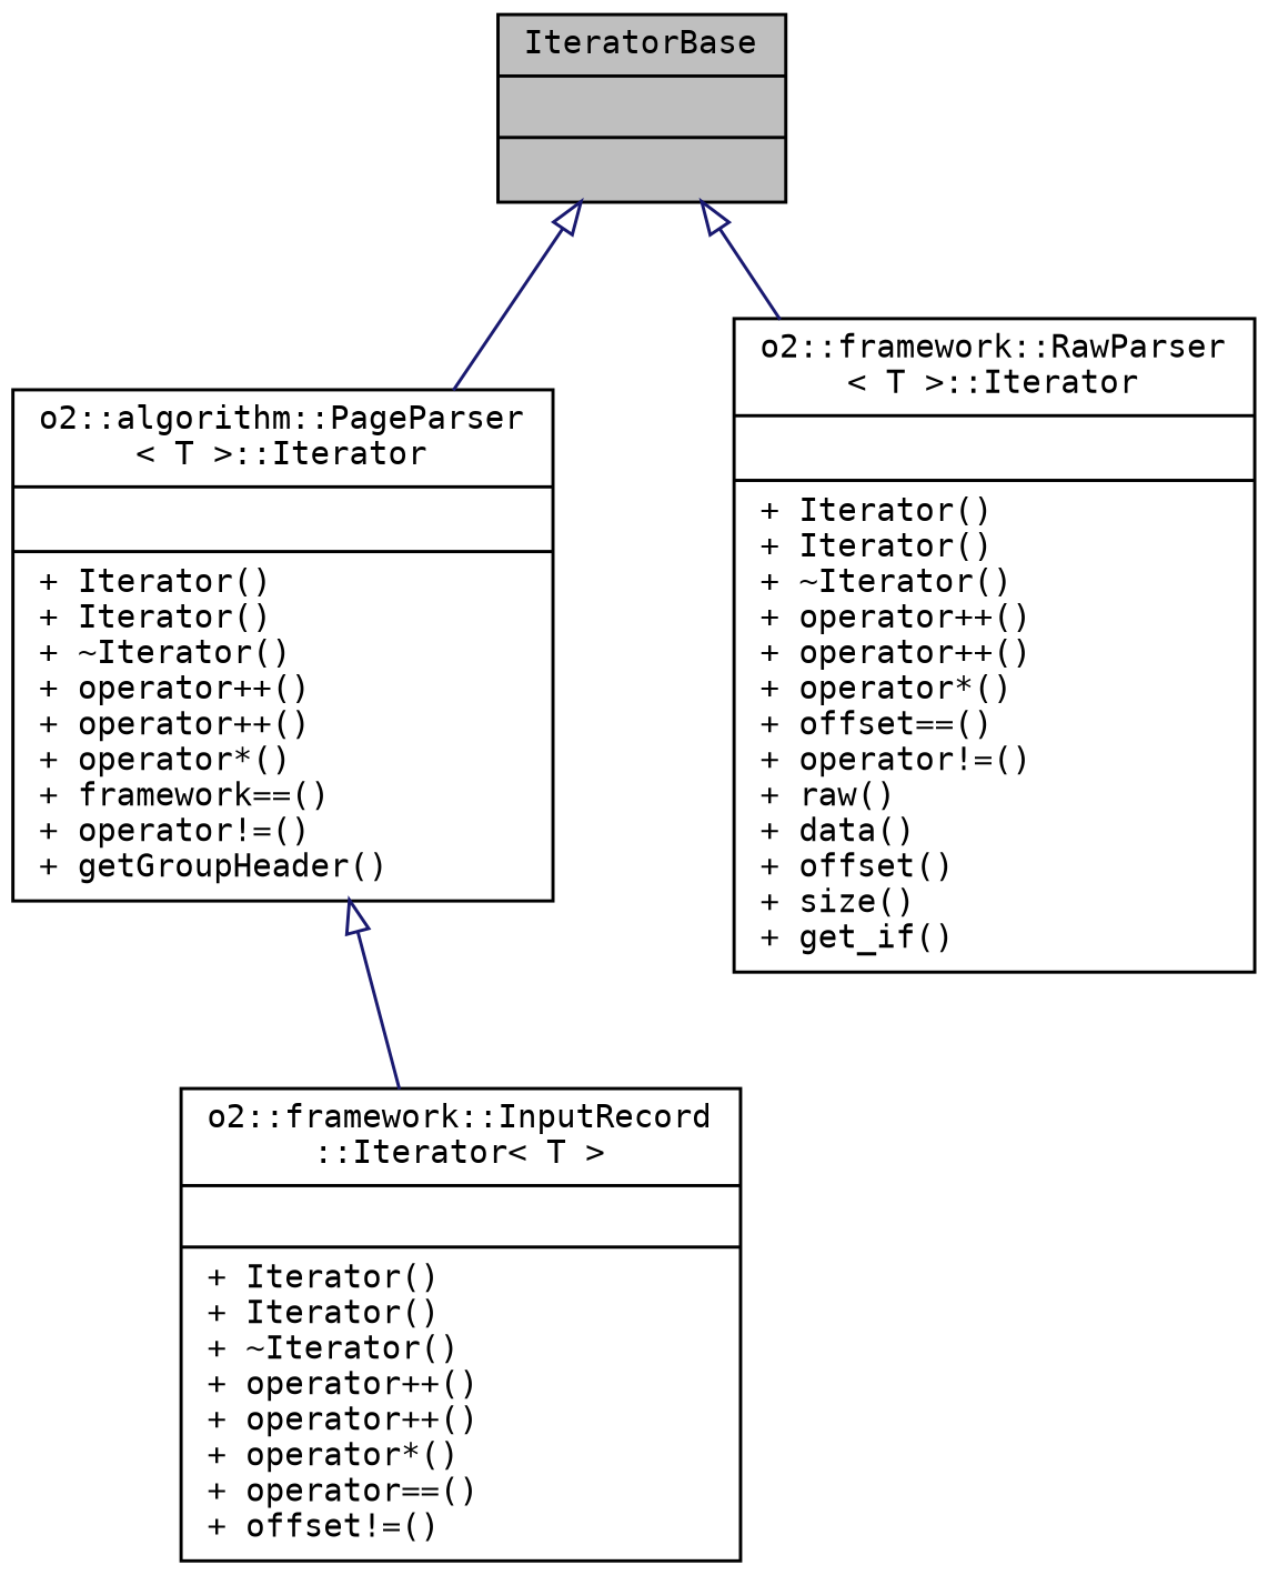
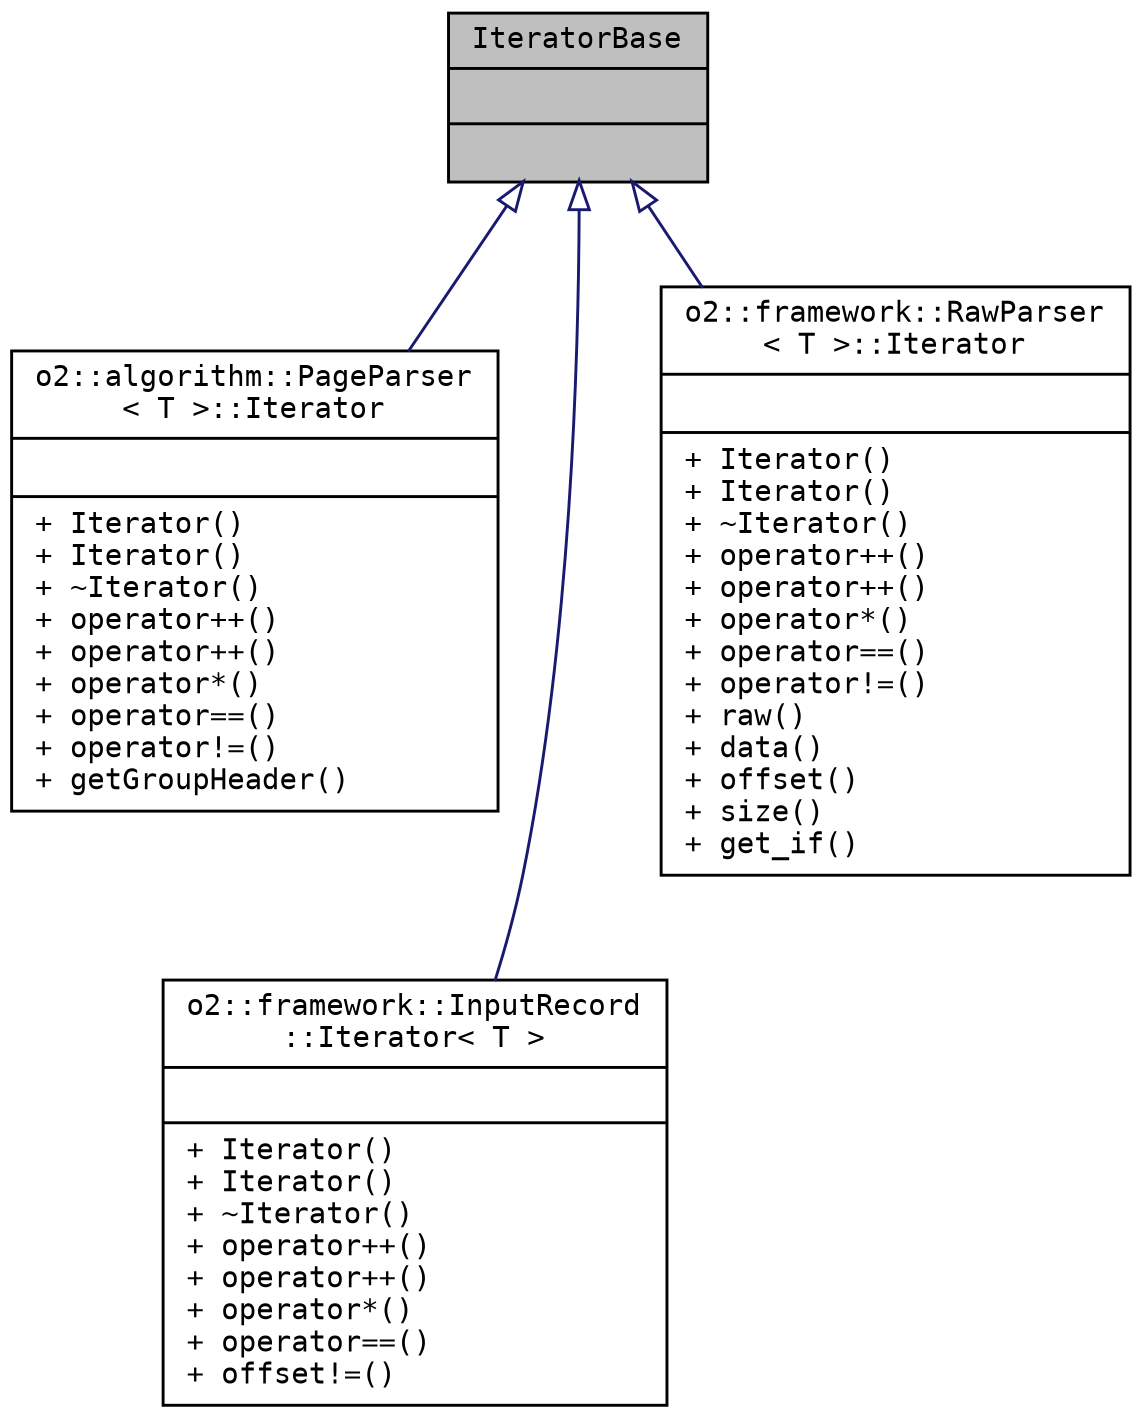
  digraph {
    fontname="DejaVu Sans Mono"
    node [color=black fontname="DejaVu Sans Mono" fontsize=10 shape=record]
    edge [arrowtail=onormal color=midnightblue dir=back fontname="DejaVu Sans Mono" fontsize=10 labelfontname=Helvetica labelfontsize=10 style=solid]
    n1 [fillcolor=grey75 fontcolor=black height=0.2 label="{IteratorBase\n||}" style=filled width=0.4]
-   n2 [height=0.2 label="{o2::algorithm::PageParser\l\< T \>::Iterator\n||+ Iterator()\l+ Iterator()\l+ ~Iterator()\l+ operator++()\l+ operator++()\l+ operator*()\l+ framework==()\l+ operator!=()\l+ getGroupHeader()\l}" width=0.4]
+   n2 [height=0.2 label="{o2::algorithm::PageParser\l\< T \>::Iterator\n||+ Iterator()\l+ Iterator()\l+ ~Iterator()\l+ operator++()\l+ operator++()\l+ operator*()\l+ operator==()\l+ operator!=()\l+ getGroupHeader()\l}" width=0.4]
    n3 [height=0.2 label="{o2::framework::InputRecord\l::Iterator\< T \>\n||+ Iterator()\l+ Iterator()\l+ ~Iterator()\l+ operator++()\l+ operator++()\l+ operator*()\l+ operator==()\l+ offset!=()\l}" width=0.4]
-   n4 [height=0.2 label="{o2::framework::RawParser\l\< T \>::Iterator\n||+ Iterator()\l+ Iterator()\l+ ~Iterator()\l+ operator++()\l+ operator++()\l+ operator*()\l+ offset==()\l+ operator!=()\l+ raw()\l+ data()\l+ offset()\l+ size()\l+ get_if()\l}" width=0.4]
+   n4 [height=0.2 label="{o2::framework::RawParser\l\< T \>::Iterator\n||+ Iterator()\l+ Iterator()\l+ ~Iterator()\l+ operator++()\l+ operator++()\l+ operator*()\l+ operator==()\l+ operator!=()\l+ raw()\l+ data()\l+ offset()\l+ size()\l+ get_if()\l}" width=0.4]
    n1 -> n2
-   n2 -> n3
+   n1 -> n3
    n1 -> n4
  }
